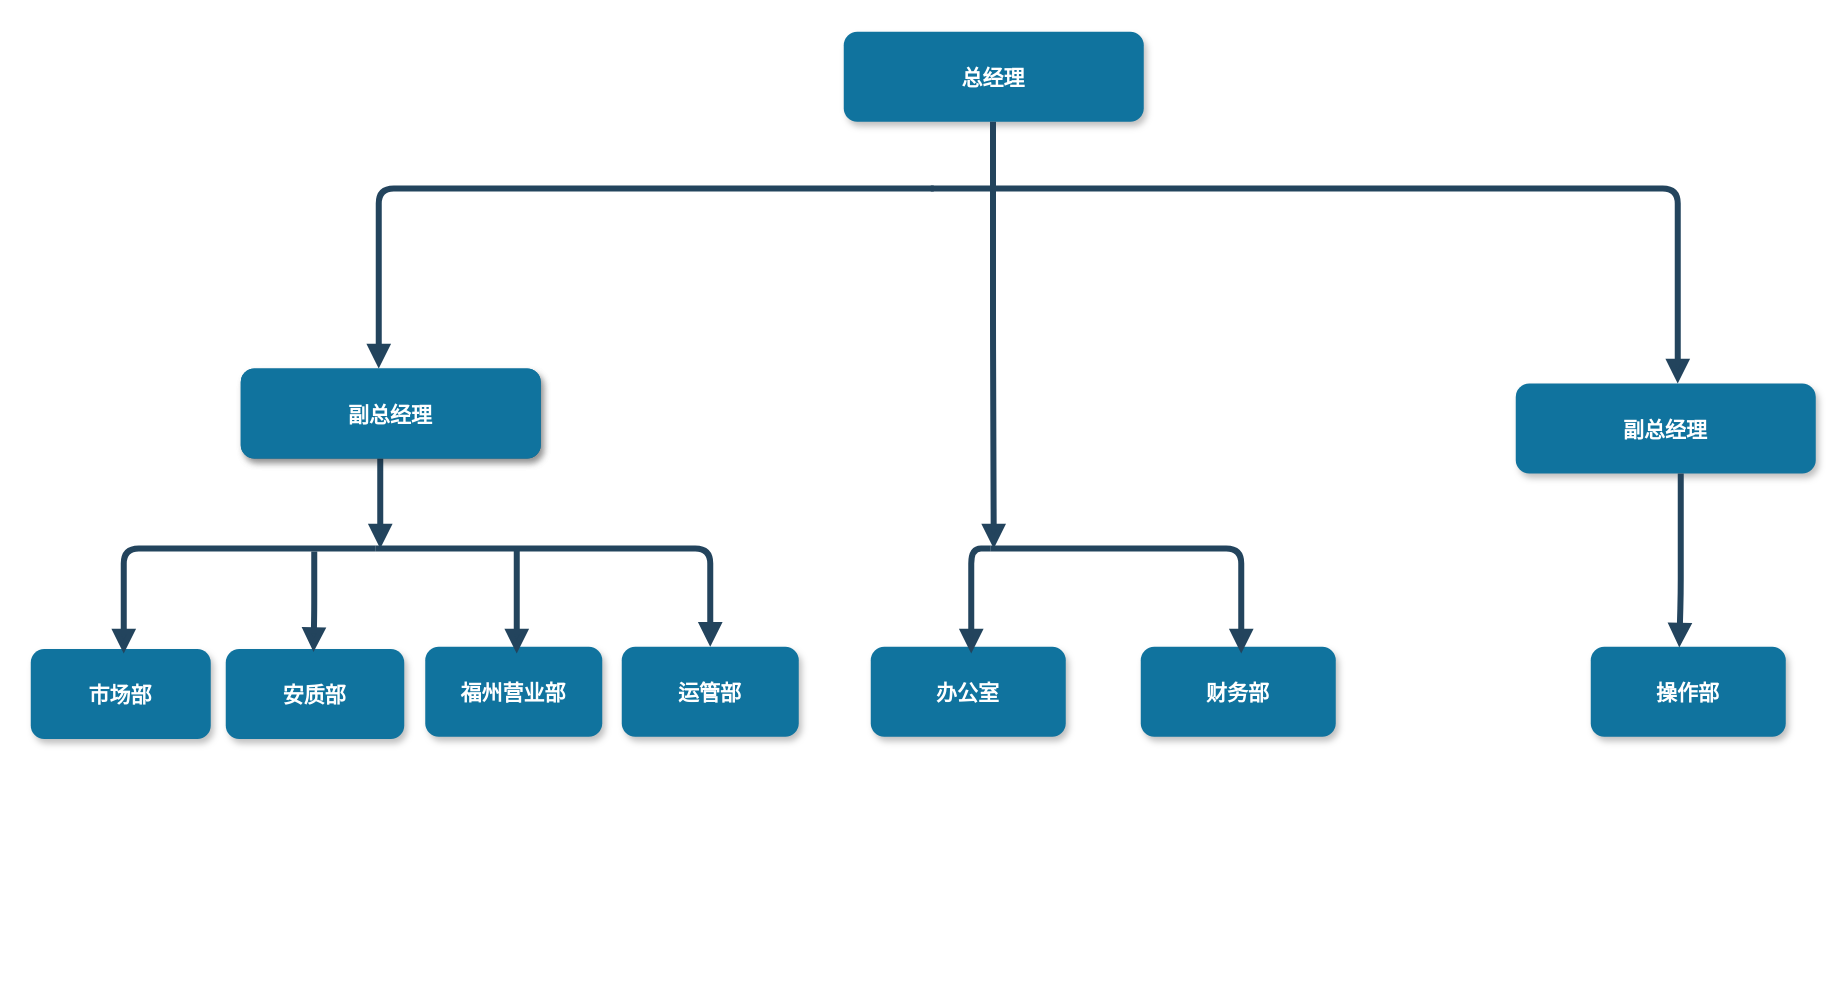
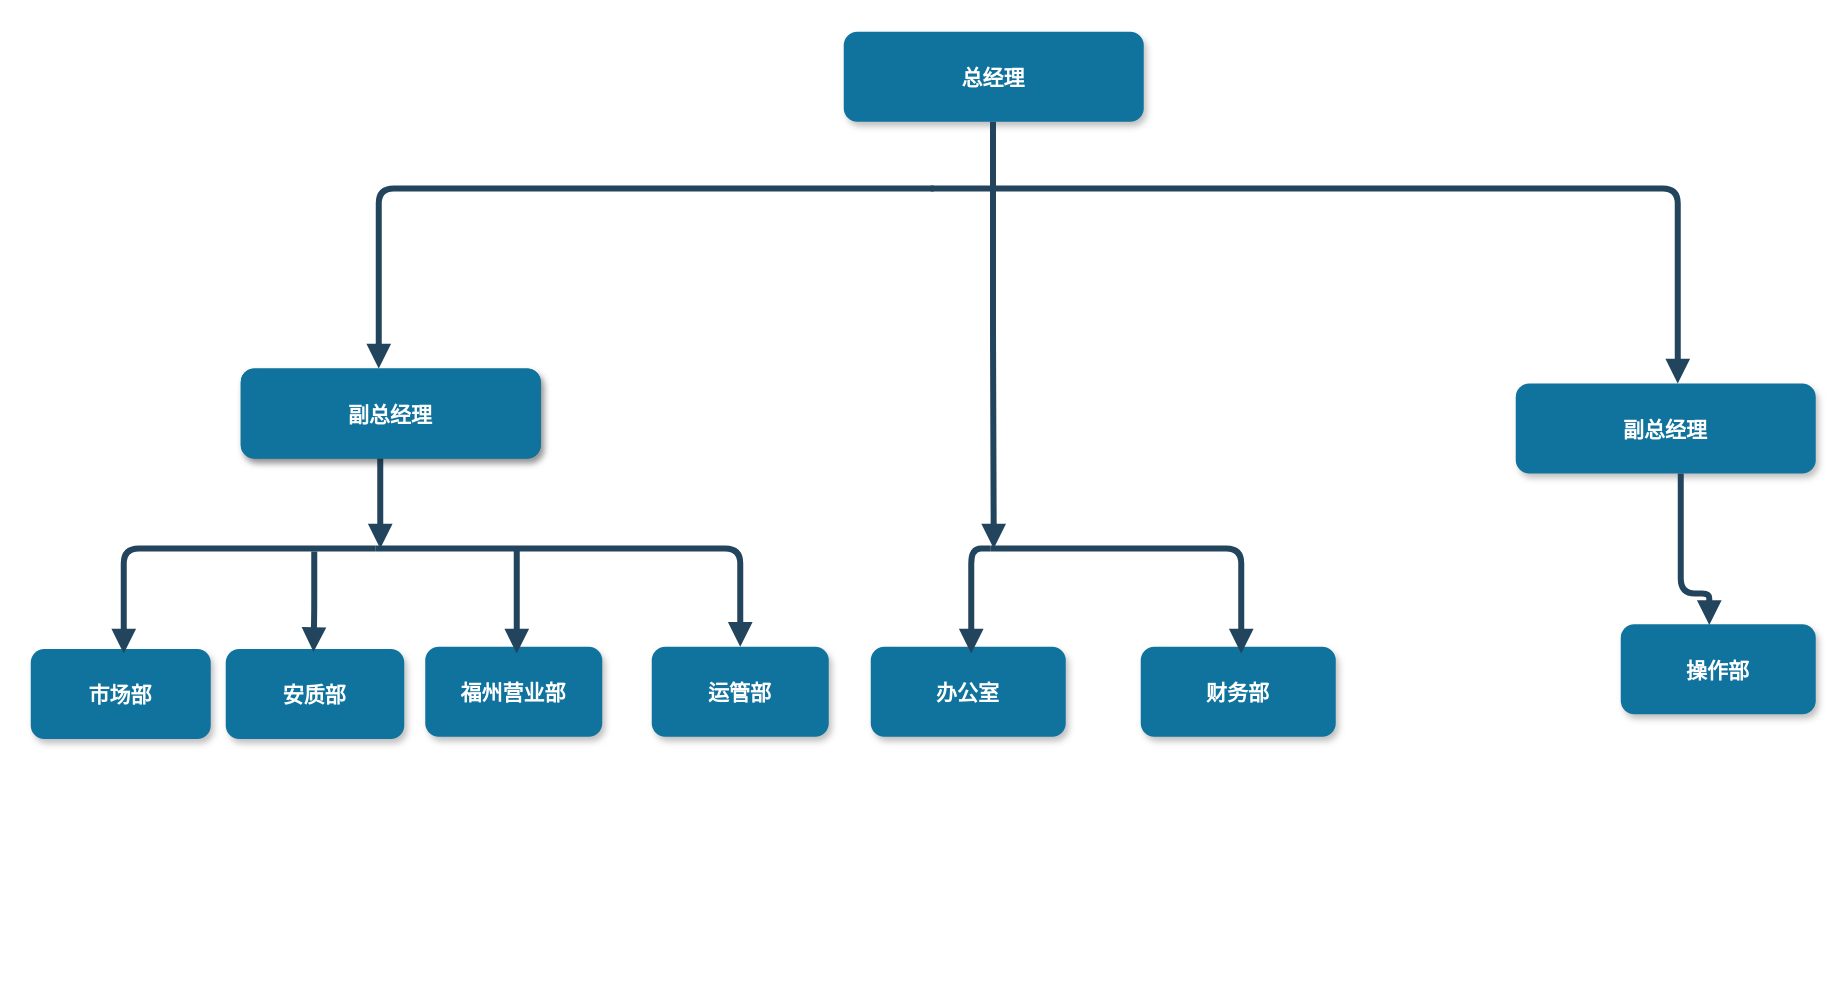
  <mxCell id="0" />
  <mxCell id="1" parent="0" />
  <mxCell id="2" value="总经理" style="rounded=1;fillColor=#10739E;strokeColor=none;shadow=1;gradientColor=none;fontStyle=1;fontColor=#FFFFFF;fontSize=14;" parent="1" vertex="1"><mxGeometry x="562" y="20.5" width="200" height="60" as="geometry" /></mxCell>
  <mxCell id="3" value="副总经理" style="rounded=1;fillColor=#10739E;strokeColor=none;shadow=1;gradientColor=none;fontStyle=1;fontColor=#FFFFFF;fontSize=14;" parent="1" vertex="1"><mxGeometry x="160" y="245" width="200" height="60" as="geometry" /></mxCell>
  <mxCell id="4" value="副总经理" style="rounded=1;fillColor=#10739E;strokeColor=none;shadow=1;gradientColor=none;fontStyle=1;fontColor=#FFFFFF;fontSize=14;" parent="1" vertex="1"><mxGeometry x="1010" y="255" width="200" height="60" as="geometry" /></mxCell>
  <mxCell id="5" value="市场部" style="rounded=1;fillColor=#10739E;strokeColor=none;shadow=1;gradientColor=none;fontStyle=1;fontColor=#FFFFFF;fontSize=14;" parent="1" vertex="1"><mxGeometry x="20" y="432" width="120" height="60" as="geometry" /></mxCell>
  <mxCell id="6" value="安质部" style="rounded=1;fillColor=#10739E;strokeColor=none;shadow=1;gradientColor=none;fontStyle=1;fontColor=#FFFFFF;fontSize=14;" parent="1" vertex="1"><mxGeometry x="150" y="432" width="119" height="60" as="geometry" /></mxCell>
- <mxCell id="7" value="运管部" style="rounded=1;fillColor=#10739E;strokeColor=none;shadow=1;gradientColor=none;fontStyle=1;fontColor=#FFFFFF;fontSize=14;" parent="1" vertex="1"><mxGeometry x="414" y="430.5" width="118" height="60" as="geometry" /></mxCell>
+ <mxCell id="7" value="运管部" style="rounded=1;fillColor=#10739E;strokeColor=none;shadow=1;gradientColor=none;fontStyle=1;fontColor=#FFFFFF;fontSize=14;" parent="1" vertex="1"><mxGeometry x="434" y="430.5" width="118" height="60" as="geometry" /></mxCell>
  <mxCell id="8" value="福州营业部" style="rounded=1;fillColor=#10739E;strokeColor=none;shadow=1;gradientColor=none;fontStyle=1;fontColor=#FFFFFF;fontSize=14;" parent="1" vertex="1"><mxGeometry x="283" y="430.5" width="118" height="60" as="geometry" /></mxCell>
  <mxCell id="9" value="办公室" style="rounded=1;fillColor=#10739E;strokeColor=none;shadow=1;gradientColor=none;fontStyle=1;fontColor=#FFFFFF;fontSize=14;" parent="1" vertex="1"><mxGeometry x="580" y="430.5" width="130" height="60" as="geometry" /></mxCell>
  <mxCell id="10" value="财务部" style="rounded=1;fillColor=#10739E;strokeColor=none;shadow=1;gradientColor=none;fontStyle=1;fontColor=#FFFFFF;fontSize=14;" parent="1" vertex="1"><mxGeometry x="760" y="430.5" width="130" height="60" as="geometry" /></mxCell>
- <mxCell id="11" value="操作部" style="rounded=1;fillColor=#10739E;strokeColor=none;shadow=1;gradientColor=none;fontStyle=1;fontColor=#FFFFFF;fontSize=14;" parent="1" vertex="1"><mxGeometry x="1060" y="430.5" width="130" height="60" as="geometry" /></mxCell>
+ <mxCell id="11" value="操作部" style="rounded=1;fillColor=#10739E;strokeColor=none;shadow=1;gradientColor=none;fontStyle=1;fontColor=#FFFFFF;fontSize=14;" parent="1" vertex="1"><mxGeometry x="1080" y="415.5" width="130" height="60" as="geometry" /></mxCell>
  <mxCell id="12" value="" style="edgeStyle=elbowEdgeStyle;elbow=vertical;strokeWidth=4;endArrow=block;endFill=1;fontStyle=1;strokeColor=#23445D;" parent="1" edge="1"><mxGeometry x="22" y="165.5" width="100" height="100" as="geometry"><mxPoint x="622" y="125" as="sourcePoint" /><mxPoint x="252" y="245" as="targetPoint" /><Array as="points"><mxPoint x="560" y="125" /><mxPoint x="622" y="155" /></Array></mxGeometry></mxCell>
  <mxCell id="13" value="" style="edgeStyle=elbowEdgeStyle;elbow=vertical;strokeWidth=4;endArrow=block;endFill=1;fontStyle=1;strokeColor=#23445D;" parent="1" edge="1"><mxGeometry x="-46" y="165.5" width="100" height="100" as="geometry"><mxPoint x="250" y="365" as="sourcePoint" /><mxPoint x="82" y="435" as="targetPoint" /><Array as="points"><mxPoint x="82" y="365" /><mxPoint x="92" y="371" /><mxPoint x="334" y="370.5" /></Array></mxGeometry></mxCell>
  <mxCell id="14" value="" style="edgeStyle=elbowEdgeStyle;elbow=vertical;strokeWidth=4;endArrow=block;endFill=1;fontStyle=1;strokeColor=#23445D;" parent="1" edge="1"><mxGeometry x="-70" y="175.5" width="100" height="100" as="geometry"><mxPoint x="620" y="125" as="sourcePoint" /><mxPoint x="1118" y="255" as="targetPoint" /><Array as="points"><mxPoint x="870" y="125" /><mxPoint x="730" y="380.5" /></Array></mxGeometry></mxCell>
  <mxCell id="15" value="" style="edgeStyle=elbowEdgeStyle;elbow=vertical;strokeWidth=4;endArrow=block;endFill=1;fontStyle=1;strokeColor=#23445D;entryX=0.5;entryY=0;entryDx=0;entryDy=0;" parent="1" edge="1"><mxGeometry x="55" y="167.5" width="100" height="100" as="geometry"><mxPoint x="209" y="367" as="sourcePoint" /><mxPoint x="208.5" y="434" as="targetPoint" /><Array as="points"><mxPoint x="233" y="407" /><mxPoint x="183" y="387" /></Array></mxGeometry></mxCell>
  <mxCell id="16" value="" style="edgeStyle=elbowEdgeStyle;elbow=vertical;strokeWidth=4;endArrow=block;endFill=1;fontStyle=1;strokeColor=#23445D;" parent="1" target="7" edge="1"><mxGeometry x="-6" y="175.5" width="100" height="100" as="geometry"><mxPoint x="250" y="365" as="sourcePoint" /><mxPoint x="432" y="435" as="targetPoint" /><Array as="points"><mxPoint x="312" y="365" /></Array></mxGeometry></mxCell>
  <mxCell id="17" value="" style="edgeStyle=elbowEdgeStyle;elbow=vertical;strokeWidth=4;endArrow=block;endFill=1;fontStyle=1;strokeColor=#23445D;" parent="1" edge="1"><mxGeometry x="55" y="185.5" width="100" height="100" as="geometry"><mxPoint x="253" y="305" as="sourcePoint" /><mxPoint x="253" y="365" as="targetPoint" /><Array as="points"><mxPoint x="253" y="355" /><mxPoint x="253" y="635" /></Array></mxGeometry></mxCell>
  <mxCell id="18" value="" style="edgeStyle=elbowEdgeStyle;elbow=vertical;strokeWidth=4;endArrow=block;endFill=1;fontStyle=1;strokeColor=#23445D;" parent="1" edge="1"><mxGeometry x="56" y="175.5" width="100" height="100" as="geometry"><mxPoint x="344" y="365" as="sourcePoint" /><mxPoint x="344" y="435" as="targetPoint" /></mxGeometry></mxCell>
  <mxCell id="19" value="" style="edgeStyle=elbowEdgeStyle;elbow=vertical;strokeWidth=4;endArrow=block;endFill=1;fontStyle=1;strokeColor=#23445D;" parent="1" edge="1"><mxGeometry x="129" y="-94.5" width="100" height="100" as="geometry"><mxPoint x="660" y="365" as="sourcePoint" /><mxPoint x="827" y="435" as="targetPoint" /><Array as="points"><mxPoint x="750" y="365" /><mxPoint x="887" y="85" /></Array></mxGeometry></mxCell>
  <mxCell id="20" value="" style="edgeStyle=elbowEdgeStyle;elbow=vertical;strokeWidth=4;endArrow=block;endFill=1;fontStyle=1;strokeColor=#23445D;" parent="1" edge="1"><mxGeometry x="33.5" y="163" width="100" height="100" as="geometry"><mxPoint x="661.5" y="80.5" as="sourcePoint" /><mxPoint x="662" y="365" as="targetPoint" /><Array as="points"><mxPoint x="671.5" y="222.5" /><mxPoint x="651.5" y="172.5" /><mxPoint x="681.5" y="202.5" /><mxPoint x="803.5" y="368" /></Array></mxGeometry></mxCell>
  <mxCell id="21" value="" style="edgeStyle=elbowEdgeStyle;elbow=vertical;strokeWidth=4;endArrow=block;endFill=1;fontStyle=1;strokeColor=#23445D;entryX=0.454;entryY=0.008;entryDx=0;entryDy=0;entryPerimeter=0;" edge="1" parent="1" target="11"><mxGeometry x="351.5" y="25.5" width="100" height="100" as="geometry"><mxPoint x="1120" y="315" as="sourcePoint" /><mxPoint x="1120" y="425" as="targetPoint" /><Array as="points"><mxPoint x="1125" y="395" /><mxPoint x="1119.5" y="315" /></Array></mxGeometry></mxCell>
  <mxCell id="22" value="" style="edgeStyle=elbowEdgeStyle;elbow=vertical;strokeWidth=4;endArrow=block;endFill=1;fontStyle=1;strokeColor=#23445D;" edge="1" parent="1"><mxGeometry x="-51" y="-94.5" width="100" height="100" as="geometry"><mxPoint x="660" y="365" as="sourcePoint" /><mxPoint x="647" y="435" as="targetPoint" /><Array as="points"><mxPoint x="647" y="365" /><mxPoint x="707" y="85" /></Array></mxGeometry></mxCell>
  <mxCell id="23" value="副总经理" style="rounded=1;fillColor=#10739E;strokeColor=none;shadow=1;gradientColor=none;fontStyle=1;fontColor=#FFFFFF;fontSize=14;" vertex="1" parent="1"><mxGeometry x="160" y="245" width="200" height="60" as="geometry" /></mxCell>
